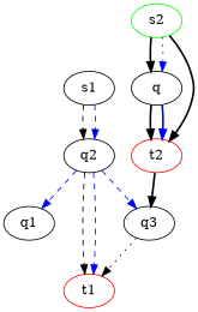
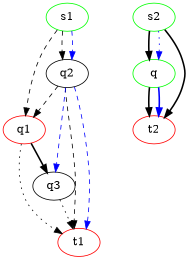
  digraph {
    edge [style=dashed]
-   s1 [color=black initial=1]
+   s1 [color=green initial=1]
    q2
-   q1
+   q1 [color=red]
    t1 [color=red final=1]
    q3
    s2 [color=green initial=1]
-   q
+   q [color=green]
    t2 [color=red final=1]
    subgraph sub_1 {
      label="Graphe 0"
      s1
      q2
      q1
      t1
      q3
    }
    subgraph sub_2 {
      label="Graphe 1"
      s2
      q
      t2
    }
    s1 -> q2
    s1 -> q2 [color=blue]
-   q2 -> q1 [color=blue]
+   s1 -> q1
+   q2 -> q1
    q2 -> t1
    q2 -> t1 [color=blue]
    q2 -> q3 [color=blue]
-   t2 -> q3 [style=bold]
+   q1 -> t1 [style=dotted]
+   q1 -> q3 [style=bold]
    q3 -> t1 [style=dotted]
    s2 -> q [style=bold]
    s2 -> q [color=blue style=dotted]
    s2 -> t2 [style=bold]
    q -> t2 [style=bold]
    q -> t2 [color=blue style=bold]
  }
